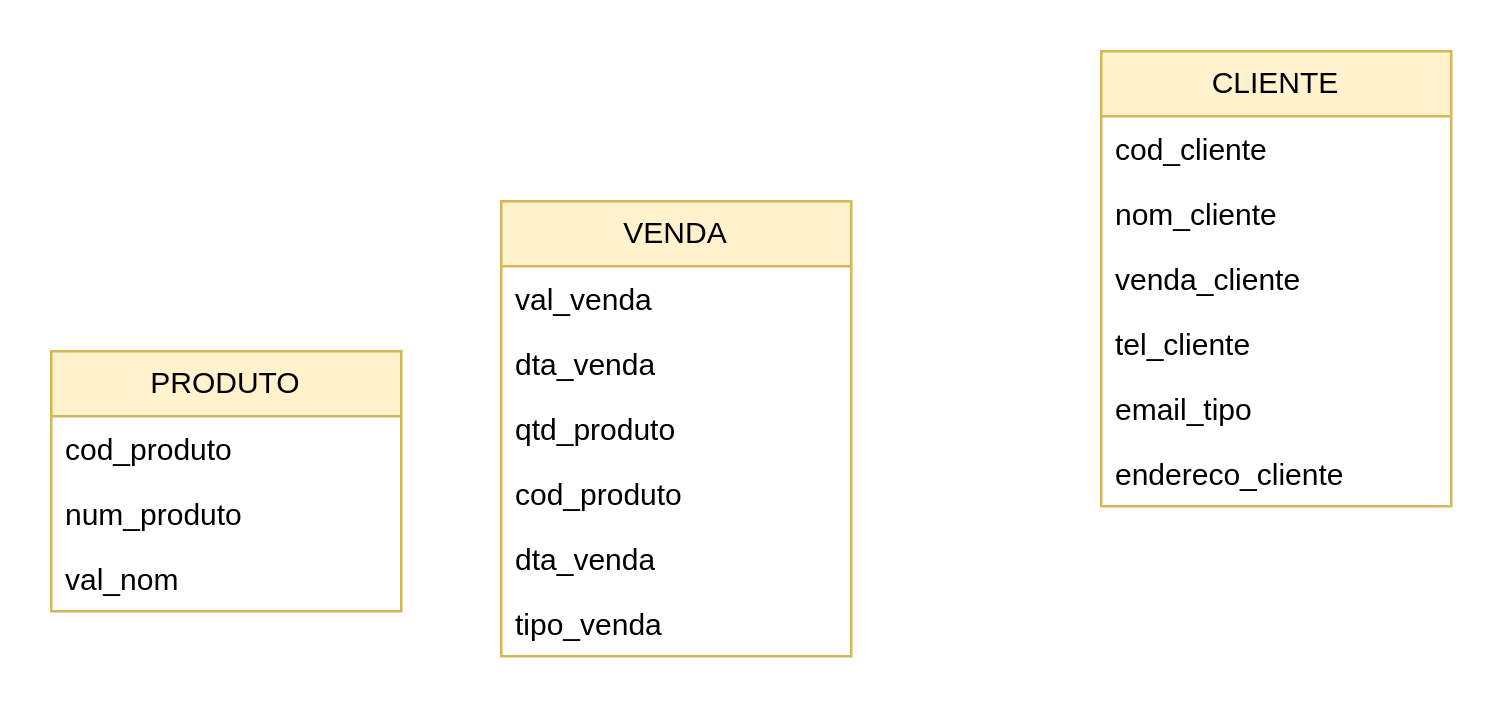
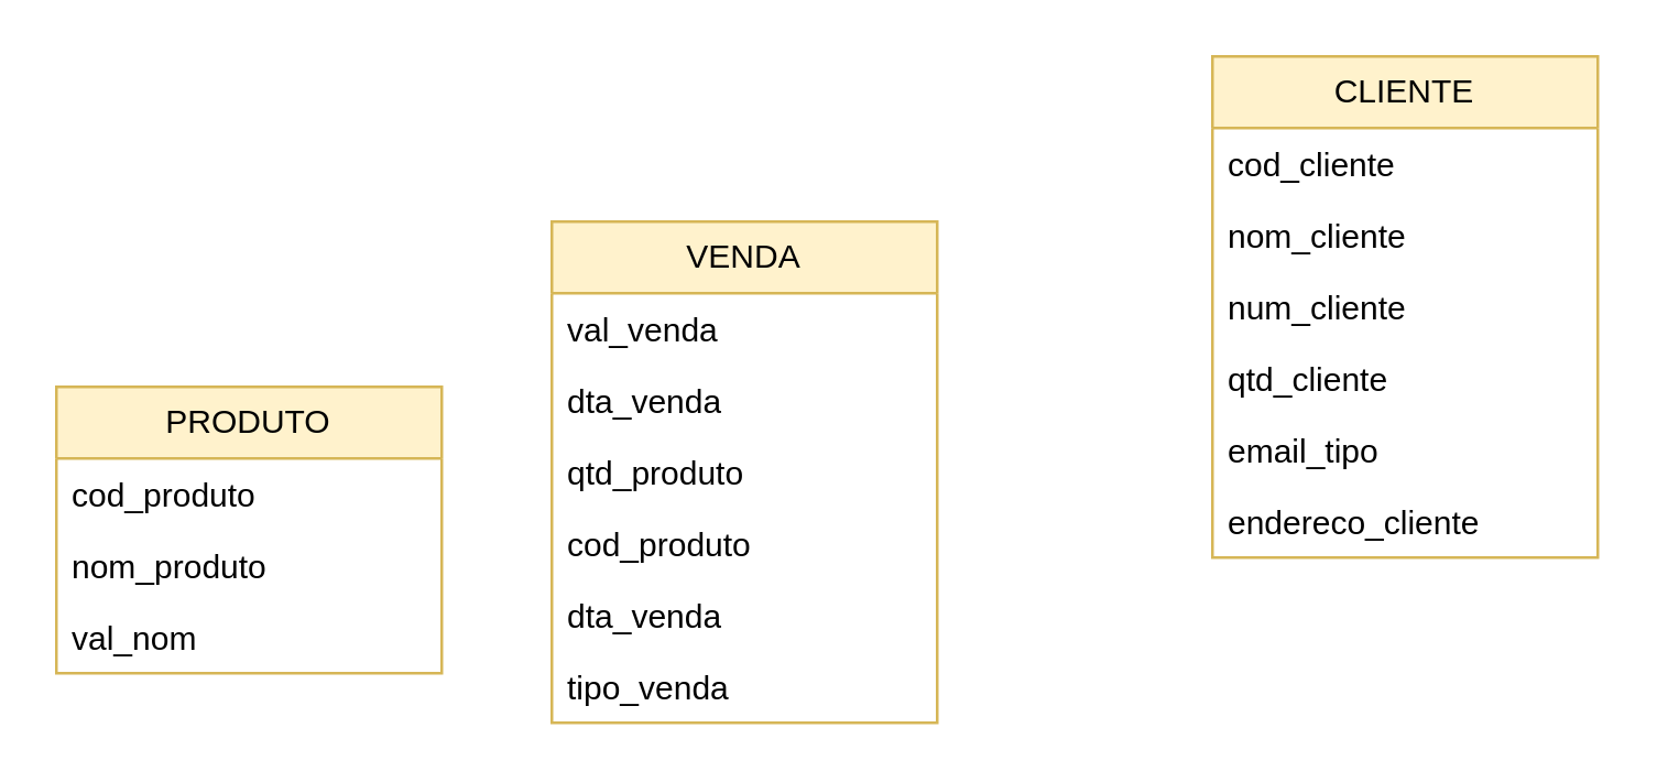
  <mxCell id="0" />
  <mxCell id="1" parent="0" />
  <mxCell id="2" value="CLIENTE" style="swimlane;fontStyle=0;childLayout=stackLayout;horizontal=1;startSize=26;fillColor=#fff2cc;horizontalStack=0;resizeParent=1;resizeParentMax=0;resizeLast=0;collapsible=1;marginBottom=0;whiteSpace=wrap;html=1;strokeColor=#d6b656;" vertex="1" parent="1"><mxGeometry x="440" y="20" width="140" height="182" as="geometry" /></mxCell>
  <mxCell id="3" value="cod_cliente" style="text;strokeColor=none;fillColor=none;align=left;verticalAlign=top;spacingLeft=4;spacingRight=4;overflow=hidden;rotatable=0;points=[[0,0.5],[1,0.5]];portConstraint=eastwest;whiteSpace=wrap;html=1;" vertex="1" parent="2"><mxGeometry y="26" width="140" height="26" as="geometry" /></mxCell>
  <mxCell id="4" value="nom_cliente" style="text;strokeColor=none;fillColor=none;align=left;verticalAlign=top;spacingLeft=4;spacingRight=4;overflow=hidden;rotatable=0;points=[[0,0.5],[1,0.5]];portConstraint=eastwest;whiteSpace=wrap;html=1;" vertex="1" parent="2"><mxGeometry y="52" width="140" height="26" as="geometry" /></mxCell>
- <mxCell id="5" value="venda_cliente" style="text;strokeColor=none;fillColor=none;align=left;verticalAlign=top;spacingLeft=4;spacingRight=4;overflow=hidden;rotatable=0;points=[[0,0.5],[1,0.5]];portConstraint=eastwest;whiteSpace=wrap;html=1;" vertex="1" parent="2"><mxGeometry y="78" width="140" height="26" as="geometry" /></mxCell>
- <mxCell id="6" value="tel_cliente" style="text;strokeColor=none;fillColor=none;align=left;verticalAlign=top;spacingLeft=4;spacingRight=4;overflow=hidden;rotatable=0;points=[[0,0.5],[1,0.5]];portConstraint=eastwest;whiteSpace=wrap;html=1;" vertex="1" parent="2"><mxGeometry y="104" width="140" height="26" as="geometry" /></mxCell>
+ <mxCell id="5" value="num_cliente" style="text;strokeColor=none;fillColor=none;align=left;verticalAlign=top;spacingLeft=4;spacingRight=4;overflow=hidden;rotatable=0;points=[[0,0.5],[1,0.5]];portConstraint=eastwest;whiteSpace=wrap;html=1;" vertex="1" parent="2"><mxGeometry y="78" width="140" height="26" as="geometry" /></mxCell>
+ <mxCell id="6" value="qtd_cliente" style="text;strokeColor=none;fillColor=none;align=left;verticalAlign=top;spacingLeft=4;spacingRight=4;overflow=hidden;rotatable=0;points=[[0,0.5],[1,0.5]];portConstraint=eastwest;whiteSpace=wrap;html=1;" vertex="1" parent="2"><mxGeometry y="104" width="140" height="26" as="geometry" /></mxCell>
  <mxCell id="7" value="email_tipo" style="text;strokeColor=none;fillColor=none;align=left;verticalAlign=top;spacingLeft=4;spacingRight=4;overflow=hidden;rotatable=0;points=[[0,0.5],[1,0.5]];portConstraint=eastwest;whiteSpace=wrap;html=1;" vertex="1" parent="2"><mxGeometry y="130" width="140" height="26" as="geometry" /></mxCell>
  <mxCell id="8" value="endereco_cliente" style="text;strokeColor=none;fillColor=none;align=left;verticalAlign=top;spacingLeft=4;spacingRight=4;overflow=hidden;rotatable=0;points=[[0,0.5],[1,0.5]];portConstraint=eastwest;whiteSpace=wrap;html=1;" vertex="1" parent="2"><mxGeometry y="156" width="140" height="26" as="geometry" /></mxCell>
  <mxCell id="9" value="PRODUTO" style="swimlane;fontStyle=0;childLayout=stackLayout;horizontal=1;startSize=26;fillColor=#fff2cc;horizontalStack=0;resizeParent=1;resizeParentMax=0;resizeLast=0;collapsible=1;marginBottom=0;whiteSpace=wrap;html=1;strokeColor=#d6b656;" vertex="1" parent="1"><mxGeometry x="20" y="140" width="140" height="104" as="geometry" /></mxCell>
  <mxCell id="10" value="cod_produto" style="text;strokeColor=none;fillColor=none;align=left;verticalAlign=top;spacingLeft=4;spacingRight=4;overflow=hidden;rotatable=0;points=[[0,0.5],[1,0.5]];portConstraint=eastwest;whiteSpace=wrap;html=1;" vertex="1" parent="9"><mxGeometry y="26" width="140" height="26" as="geometry" /></mxCell>
- <mxCell id="11" value="num_produto" style="text;strokeColor=none;fillColor=none;align=left;verticalAlign=top;spacingLeft=4;spacingRight=4;overflow=hidden;rotatable=0;points=[[0,0.5],[1,0.5]];portConstraint=eastwest;whiteSpace=wrap;html=1;" vertex="1" parent="9"><mxGeometry y="52" width="140" height="26" as="geometry" /></mxCell>
+ <mxCell id="11" value="nom_produto" style="text;strokeColor=none;fillColor=none;align=left;verticalAlign=top;spacingLeft=4;spacingRight=4;overflow=hidden;rotatable=0;points=[[0,0.5],[1,0.5]];portConstraint=eastwest;whiteSpace=wrap;html=1;" vertex="1" parent="9"><mxGeometry y="52" width="140" height="26" as="geometry" /></mxCell>
  <mxCell id="12" value="val_nom" style="text;strokeColor=none;fillColor=none;align=left;verticalAlign=top;spacingLeft=4;spacingRight=4;overflow=hidden;rotatable=0;points=[[0,0.5],[1,0.5]];portConstraint=eastwest;whiteSpace=wrap;html=1;" vertex="1" parent="9"><mxGeometry y="78" width="140" height="26" as="geometry" /></mxCell>
  <mxCell id="13" value="VENDA" style="swimlane;fontStyle=0;childLayout=stackLayout;horizontal=1;startSize=26;fillColor=#fff2cc;horizontalStack=0;resizeParent=1;resizeParentMax=0;resizeLast=0;collapsible=1;marginBottom=0;whiteSpace=wrap;html=1;strokeColor=#d6b656;" vertex="1" parent="1"><mxGeometry x="200" y="80" width="140" height="182" as="geometry" /></mxCell>
  <mxCell id="14" value="val_venda" style="text;strokeColor=none;fillColor=none;align=left;verticalAlign=top;spacingLeft=4;spacingRight=4;overflow=hidden;rotatable=0;points=[[0,0.5],[1,0.5]];portConstraint=eastwest;whiteSpace=wrap;html=1;" vertex="1" parent="13"><mxGeometry y="26" width="140" height="26" as="geometry" /></mxCell>
  <mxCell id="15" value="dta_venda" style="text;strokeColor=none;fillColor=none;align=left;verticalAlign=top;spacingLeft=4;spacingRight=4;overflow=hidden;rotatable=0;points=[[0,0.5],[1,0.5]];portConstraint=eastwest;whiteSpace=wrap;html=1;" vertex="1" parent="13"><mxGeometry y="52" width="140" height="26" as="geometry" /></mxCell>
  <mxCell id="16" value="qtd_produto" style="text;strokeColor=none;fillColor=none;align=left;verticalAlign=top;spacingLeft=4;spacingRight=4;overflow=hidden;rotatable=0;points=[[0,0.5],[1,0.5]];portConstraint=eastwest;whiteSpace=wrap;html=1;" vertex="1" parent="13"><mxGeometry y="78" width="140" height="26" as="geometry" /></mxCell>
  <mxCell id="17" value="cod_produto" style="text;strokeColor=none;fillColor=none;align=left;verticalAlign=top;spacingLeft=4;spacingRight=4;overflow=hidden;rotatable=0;points=[[0,0.5],[1,0.5]];portConstraint=eastwest;whiteSpace=wrap;html=1;" vertex="1" parent="13"><mxGeometry y="104" width="140" height="26" as="geometry" /></mxCell>
  <mxCell id="18" value="dta_venda" style="text;strokeColor=none;fillColor=none;align=left;verticalAlign=top;spacingLeft=4;spacingRight=4;overflow=hidden;rotatable=0;points=[[0,0.5],[1,0.5]];portConstraint=eastwest;whiteSpace=wrap;html=1;" vertex="1" parent="13"><mxGeometry y="130" width="140" height="26" as="geometry" /></mxCell>
  <mxCell id="19" value="tipo_venda&lt;br&gt;" style="text;strokeColor=none;fillColor=none;align=left;verticalAlign=top;spacingLeft=4;spacingRight=4;overflow=hidden;rotatable=0;points=[[0,0.5],[1,0.5]];portConstraint=eastwest;whiteSpace=wrap;html=1;" vertex="1" parent="13"><mxGeometry y="156" width="140" height="26" as="geometry" /></mxCell>
